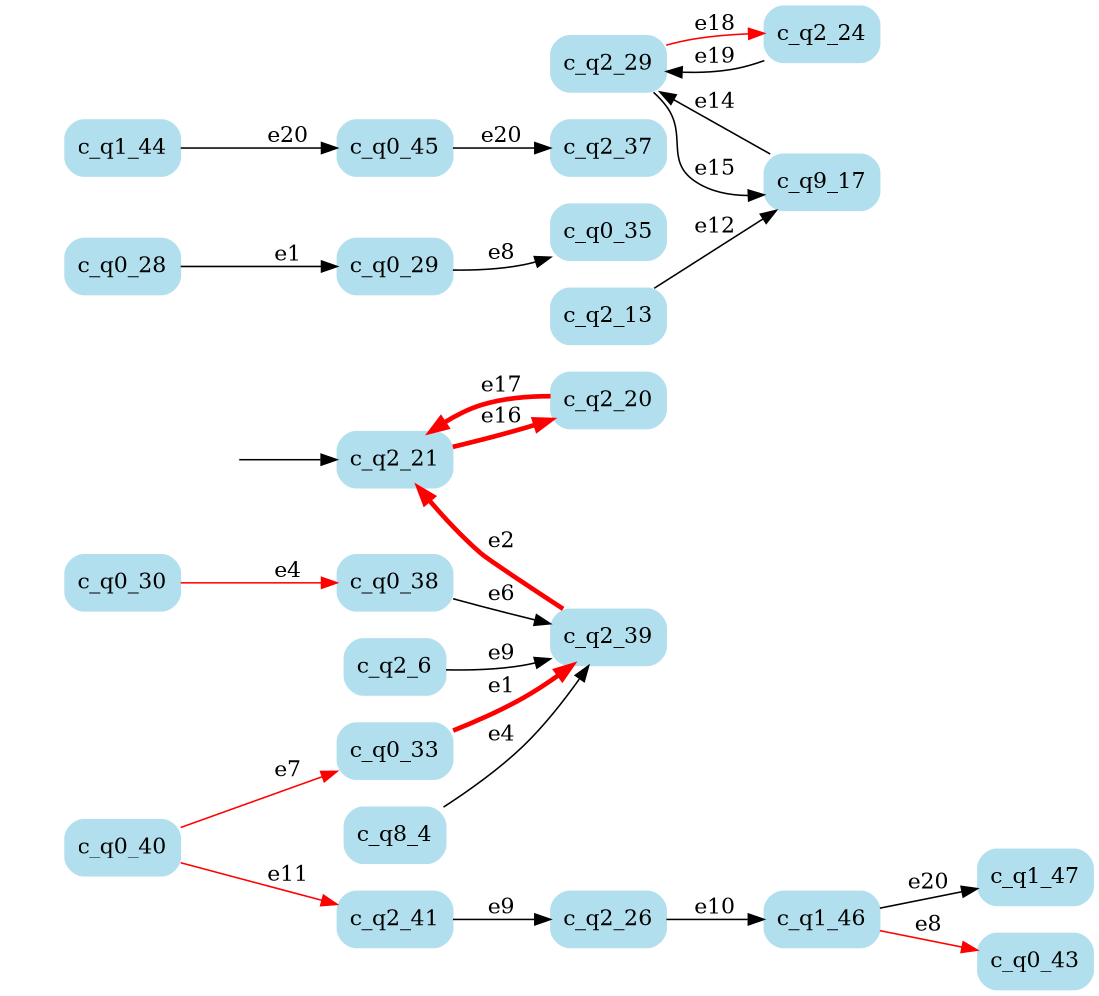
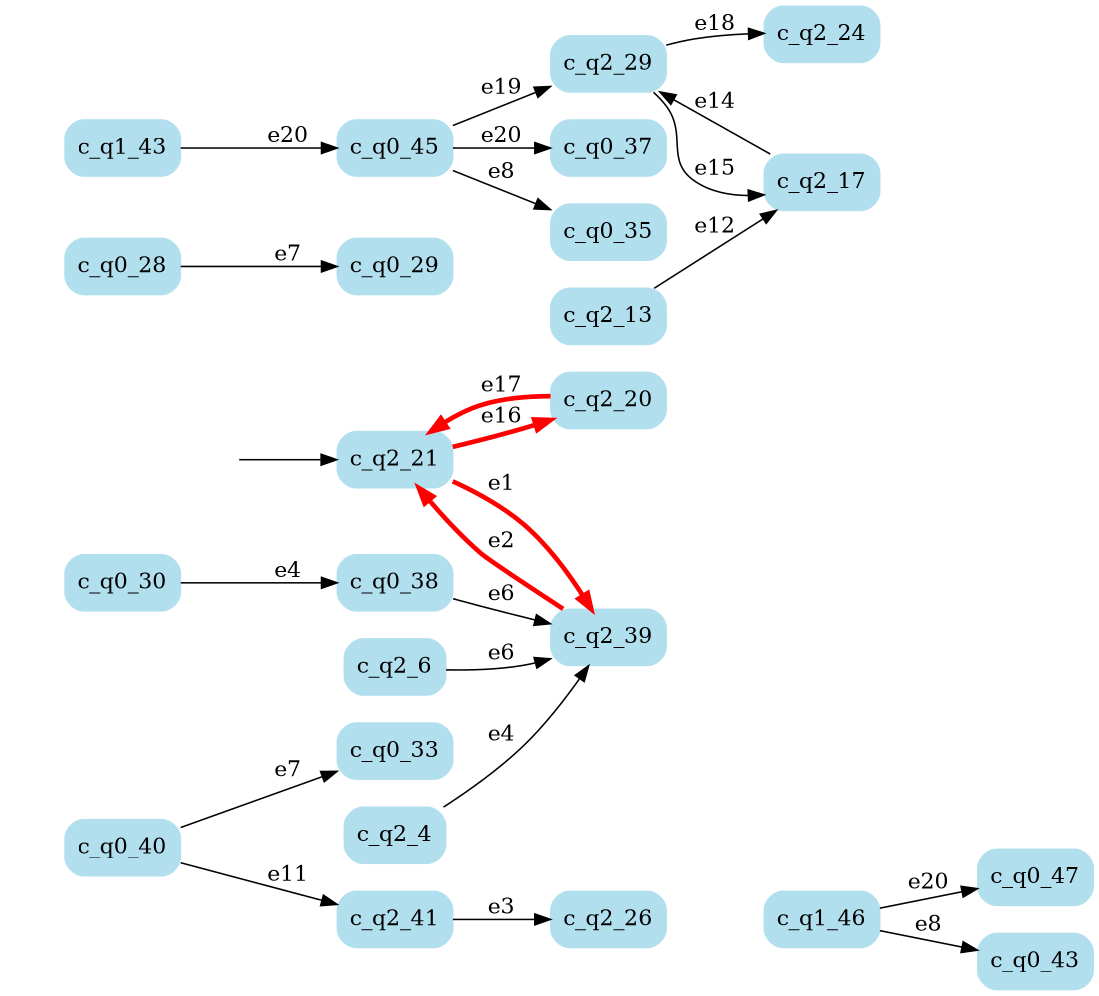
  digraph {
    rankdir=LR
    node [style="rounded, filled" color=lightblue2 shape=box]
    start_c_q2_21 [style=invisible color="" shape=""]
    n2 [label=c_q2_21]
    n3 [label=c_q2_39]
    n4 [label=c_q2_20]
    n5 [label=c_q0_38]
    n6 [label=c_q1_46]
-   n7 [label=c_q1_47]
+   n7 [label=c_q0_47]
    n8 [label=c_q0_43]
-   n9 [label=c_q1_44]
+   n9 [label=c_q1_43]
    n10 [label=c_q0_45]
-   n11 [label=c_q2_37]
+   n11 [label=c_q0_37]
    n12 [label=c_q0_35]
    n13 [label=c_q2_26]
    n14 [label=c_q0_28]
    n15 [label=c_q0_29]
    n16 [label=c_q2_29]
    n17 [label=c_q2_24]
-   n18 [label=c_q9_17]
+   n18 [label=c_q2_17]
    n19 [label=c_q2_6]
    n20 [label=c_q0_33]
    n21 [label=c_q2_13]
-   n22 [label=c_q8_4]
+   n22 [label=c_q2_4]
    n23 [label=c_q0_40]
    n24 [label=c_q2_41]
    n25 [label=c_q0_30]
    start_c_q2_21 -> n2
-   n20 -> n3 [color=red label=e1 penwidth=3]
+   n2 -> n3 [color=red label=e1 penwidth=3]
    n2 -> n4 [color=red label=e16 penwidth=3]
    n3 -> n2 [color=red label=e2 penwidth=3]
    n4 -> n2 [color=red label=e17 penwidth=3]
    n5 -> n3 [label=e6]
    n6 -> n7 [label=e20]
-   n6 -> n8 [label=e8 color=red]
+   n6 -> n8 [label=e8]
    n9 -> n10 [label=e20]
    n10 -> n11 [label=e20]
-   n15 -> n12 [label=e8]
-   n13 -> n6 [label=e10]
-   n14 -> n15 [label=e1]
-   n16 -> n17 [label=e18 color=red]
+   n10 -> n12 [label=e8]
+   n14 -> n15 [label=e7]
+   n16 -> n17 [label=e18]
    n16 -> n18 [label=e15]
-   n17 -> n16 [label=e19]
+   n10 -> n16 [label=e19]
    n18 -> n16 [label=e14]
-   n19 -> n3 [label=e9]
+   n19 -> n3 [label=e6]
    n21 -> n18 [label=e12]
    n22 -> n3 [label=e4]
-   n23 -> n20 [label=e7 color=red]
-   n23 -> n24 [label=e11 color=red]
-   n24 -> n13 [label=e9]
-   n25 -> n5 [label=e4 color=red]
+   n23 -> n20 [label=e7]
+   n23 -> n24 [label=e11]
+   n24 -> n13 [label=e3]
+   n25 -> n5 [label=e4]
  }
